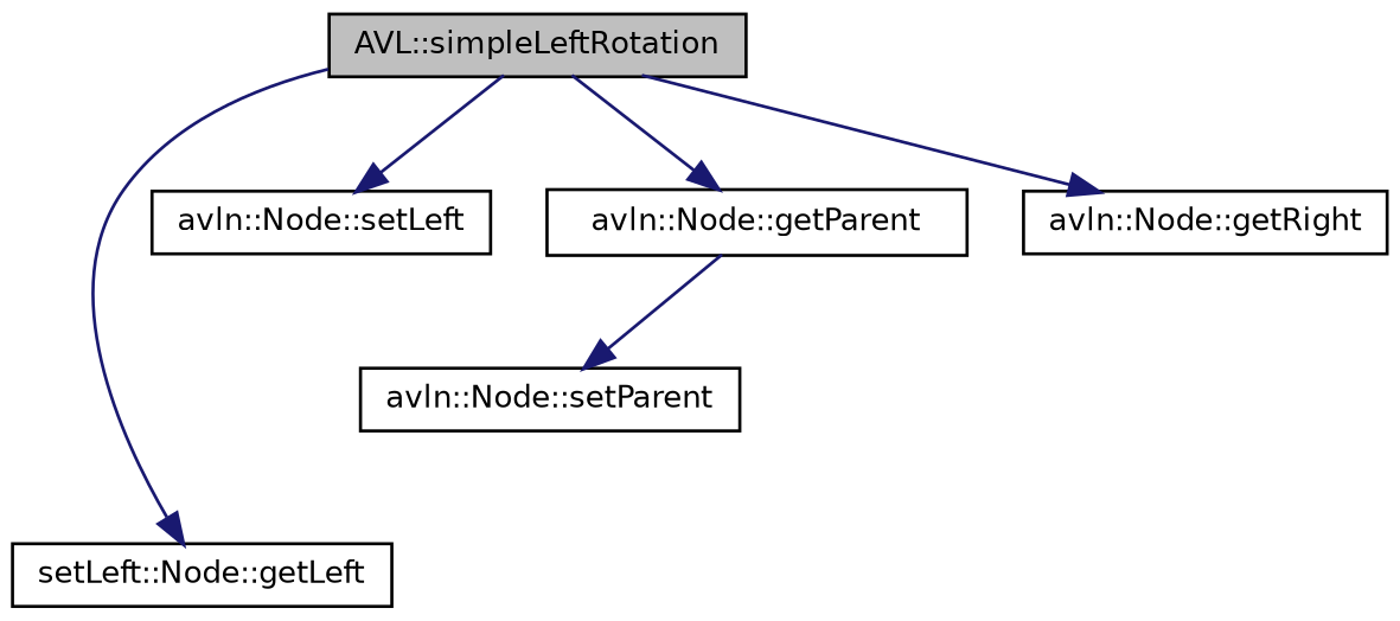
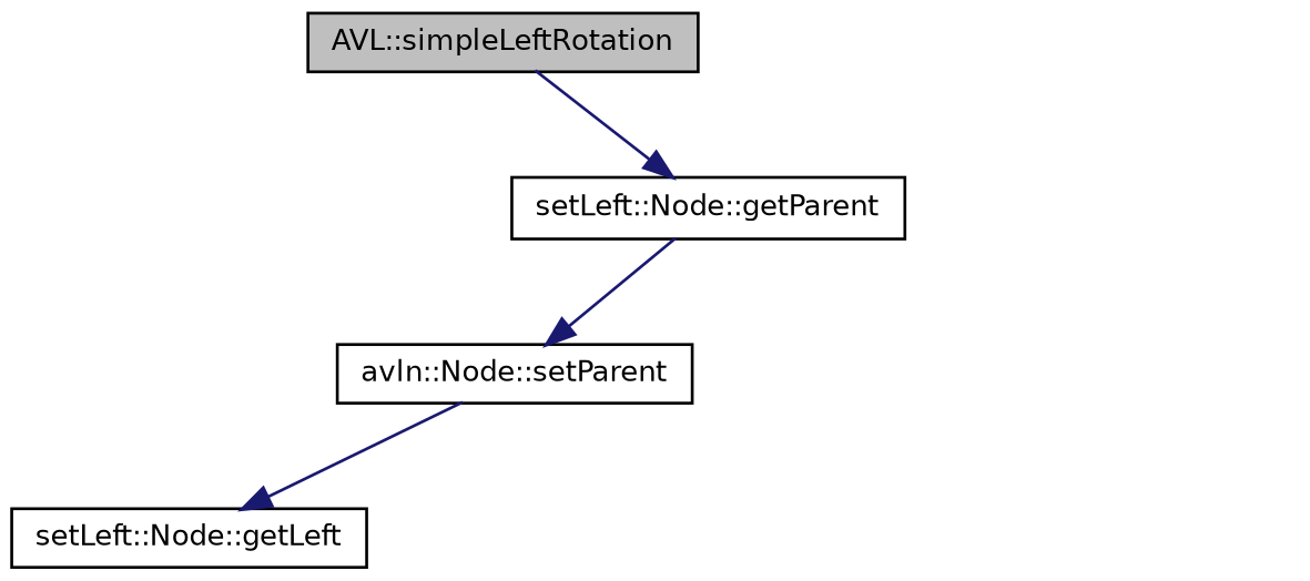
  digraph {
    rankdir=TB
    node [color=black fillcolor=white fontname=Helvetica fontsize=10 shape=record style=filled]
    edge [color=midnightblue fontname=Helvetica fontsize=10 labelfontname=Helvetica labelfontsize=10 style=solid]
    n1 [fillcolor=grey75 fontcolor=black height=0.2 label="AVL::simpleLeftRotation" width=0.4]
    n2 [height=0.2 label="setLeft::Node::getLeft" width=0.4]
-   n3 [height=0.2 label="avln::Node::setLeft" width=0.4]
-   n4 [height=0.2 label="avln::Node::getParent" width=0.4]
-   n5 [height=0.2 label="avln::Node::getRight" width=0.4]
+   n4 [height=0.2 label="setLeft::Node::getParent" width=0.4]
    n6 [height=0.2 label="avln::Node::setParent" width=0.4]
-   n1 -> n2
-   n1 -> n3
+   n6 -> n2
    n1 -> n4
-   n1 -> n5
    n4 -> n6
  }
